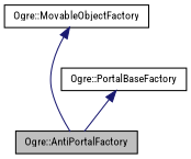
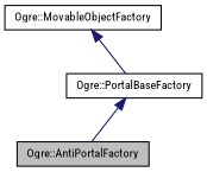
  digraph {
    fontname="Roboto Condensed"
    node [color=black fontname="Roboto Condensed" fontsize=10 shape=record]
    edge [color=midnightblue dir=back fontname="Roboto Condensed" fontsize=10 labelfontname=Helvetica labelfontsize=10 style=solid]
    n1 [fillcolor=grey75 fontcolor=black height=0.2 label="Ogre::AntiPortalFactory" style=filled width=0.4]
    n2 [height=0.2 label="Ogre::PortalBaseFactory" width=0.4]
    n3 [height=0.2 label="Ogre::MovableObjectFactory" width=0.4]
    n2 -> n1
-   n3 -> n1
+   n3 -> n2
  }
